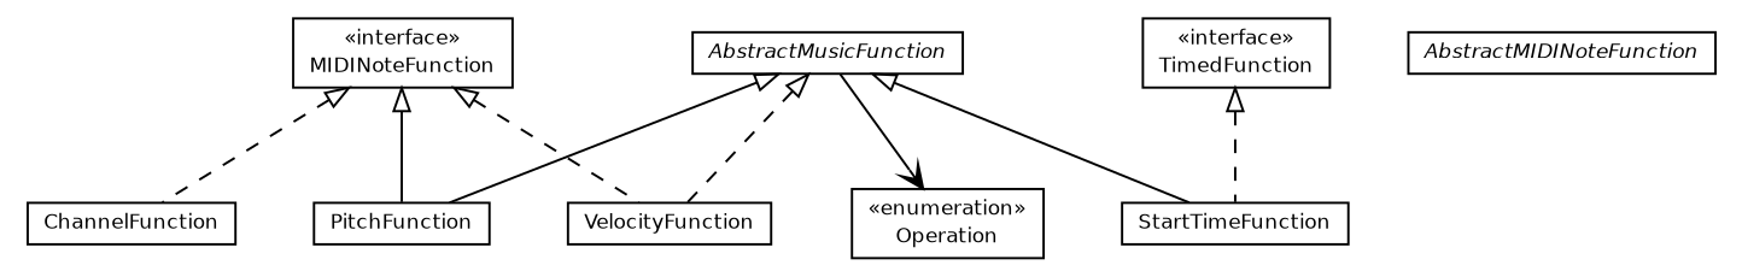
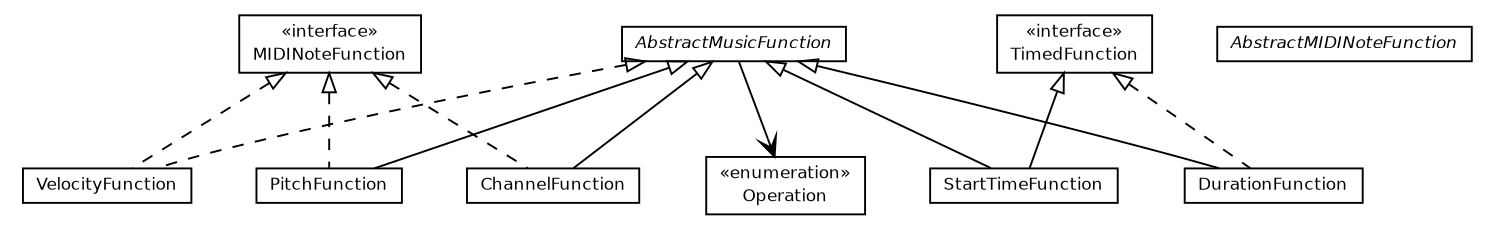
  digraph {
    nodesep=0.25
    ranksep=0.5
    node [fontcolor=black fontname=Helvetica fontsize=9.0 shape=plaintext]
    edge [arrowtail=empty dir=back fontname=Helvetica fontsize=10 headport=p labelfontname=Helvetica labelfontsize=10 style=dashed tailport=p]
    n1 [label=<<table title="com.rockhoppertech.music.midi.js.function.VelocityFunction" border="0" cellborder="1" cellspacing="0" cellpadding="2" port="p" href="./VelocityFunction.html"> 		<tr><td><table border="0" cellspacing="0" cellpadding="1"> <tr><td align="center" balign="center"> VelocityFunction </td></tr> 		</table></td></tr> 		</table>>]
    n2 [label=<<table title="com.rockhoppertech.music.midi.js.function.TimedFunction" border="0" cellborder="1" cellspacing="0" cellpadding="2" port="p" href="./TimedFunction.html"> 		<tr><td><table border="0" cellspacing="0" cellpadding="1"> <tr><td align="center" balign="center"> &#171;interface&#187; </td></tr> <tr><td align="center" balign="center"> TimedFunction </td></tr> 		</table></td></tr> 		</table>>]
    n3 [label=<<table title="com.rockhoppertech.music.midi.js.function.StartTimeFunction" border="0" cellborder="1" cellspacing="0" cellpadding="2" port="p" href="./StartTimeFunction.html"> 		<tr><td><table border="0" cellspacing="0" cellpadding="1"> <tr><td align="center" balign="center"> StartTimeFunction </td></tr> 		</table></td></tr> 		</table>>]
+   n4 [label=<<table title="com.rockhoppertech.music.midi.js.function.DurationFunction" border="0" cellborder="1" cellspacing="0" cellpadding="2" port="p" href="./DurationFunction.html"> 		<tr><td><table border="0" cellspacing="0" cellpadding="1"> <tr><td align="center" balign="center"> DurationFunction </td></tr> 		</table></td></tr> 		</table>>]
    n5 [label=<<table title="com.rockhoppertech.music.midi.js.function.PitchFunction" border="0" cellborder="1" cellspacing="0" cellpadding="2" port="p" href="./PitchFunction.html"> 		<tr><td><table border="0" cellspacing="0" cellpadding="1"> <tr><td align="center" balign="center"> PitchFunction </td></tr> 		</table></td></tr> 		</table>>]
    n6 [label=<<table title="com.rockhoppertech.music.midi.js.function.MIDINoteFunction" border="0" cellborder="1" cellspacing="0" cellpadding="2" port="p" href="./MIDINoteFunction.html"> 		<tr><td><table border="0" cellspacing="0" cellpadding="1"> <tr><td align="center" balign="center"> &#171;interface&#187; </td></tr> <tr><td align="center" balign="center"> MIDINoteFunction </td></tr> 		</table></td></tr> 		</table>>]
    n7 [label=<<table title="com.rockhoppertech.music.midi.js.function.ChannelFunction" border="0" cellborder="1" cellspacing="0" cellpadding="2" port="p" href="./ChannelFunction.html"> 		<tr><td><table border="0" cellspacing="0" cellpadding="1"> <tr><td align="center" balign="center"> ChannelFunction </td></tr> 		</table></td></tr> 		</table>>]
    n8 [label=<<table title="com.rockhoppertech.music.midi.js.function.AbstractMusicFunction" border="0" cellborder="1" cellspacing="0" cellpadding="2" port="p" href="./AbstractMusicFunction.html"> 		<tr><td><table border="0" cellspacing="0" cellpadding="1"> <tr><td align="center" balign="center"><font face="Helvetica-Oblique"> AbstractMusicFunction </font></td></tr> 		</table></td></tr> 		</table>>]
    n9 [label=<<table title="com.rockhoppertech.music.midi.js.function.AbstractMusicFunction.Operation" border="0" cellborder="1" cellspacing="0" cellpadding="2" port="p" href="./AbstractMusicFunction.Operation.html"> 		<tr><td><table border="0" cellspacing="0" cellpadding="1"> <tr><td align="center" balign="center"> &#171;enumeration&#187; </td></tr> <tr><td align="center" balign="center"> Operation </td></tr> 		</table></td></tr> 		</table>>]
    n10 [label=<<table title="com.rockhoppertech.music.midi.js.function.AbstractMIDINoteFunction" border="0" cellborder="1" cellspacing="0" cellpadding="2" port="p" href="./AbstractMIDINoteFunction.html"> 		<tr><td><table border="0" cellspacing="0" cellpadding="1"> <tr><td align="center" balign="center"><font face="Helvetica-Oblique"> AbstractMIDINoteFunction </font></td></tr> 		</table></td></tr> 		</table>>]
-   n2 -> n3
+   n2 -> n3 [style=solid]
+   n2 -> n4
    n6 -> n1
-   n6 -> n5 [style=solid]
+   n6 -> n5
    n6 -> n7
    n8 -> n1
    n8 -> n3 [style=""]
+   n8 -> n4 [style=""]
    n8 -> n5 [style=""]
+   n8 -> n7 [style=""]
    n8 -> n9 [arrowhead=open color=black fontcolor=black fontsize=10.0 arrowtail="" dir="" style=""]
  }
